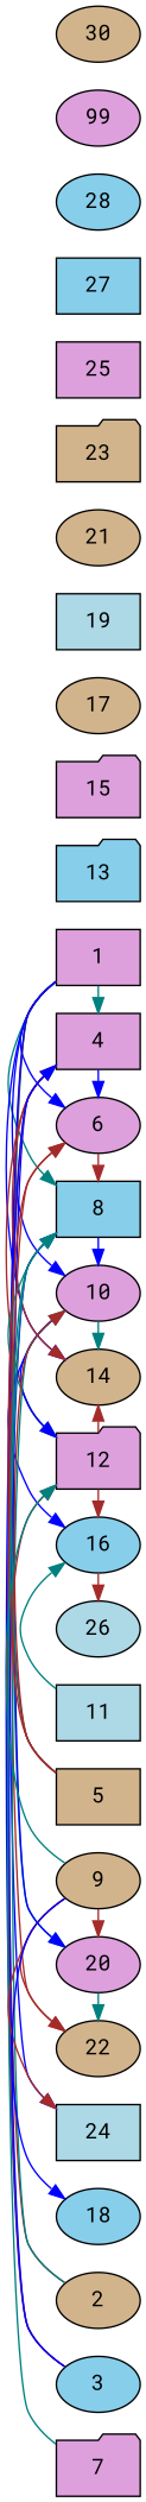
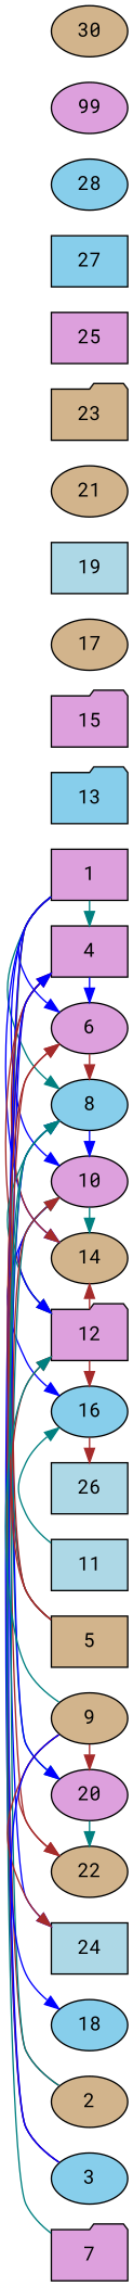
  digraph {
    fontname="Roboto Mono"
    rankdir=LR
    node [fillcolor=plum fontname="Roboto Mono" shape=ellipse style=filled]
    edge [color=brown constraint=false fontname="Roboto Mono"]
    n1 [label=1 shape=box]
    n2 [label=4 shape=box]
    n3 [label=6]
-   n4 [fillcolor=skyblue label=8 shape=box]
+   n4 [fillcolor=skyblue label=8]
    n5 [label=10]
    n6 [fillcolor=tan label=14]
    n7 [label=20]
    n8 [fillcolor=tan label=22]
    n9 [fillcolor=lightblue label=24 shape=box]
    n10 [label=12 shape=folder]
    n11 [fillcolor=skyblue label=16]
    n12 [fillcolor=tan label=2]
    n13 [fillcolor=skyblue label=3]
    n14 [fillcolor=tan label=5 shape=box]
    n15 [label=7 shape=folder]
    n16 [fillcolor=tan label=9]
    n17 [fillcolor=skyblue label=18]
-   n18 [fillcolor=lightblue label=26]
+   n18 [fillcolor=lightblue label=26 shape=box]
    n19 [fillcolor=lightblue label=11 shape=box]
    n20 [fillcolor=skyblue label=13 shape=folder]
    n21 [label=15 shape=folder]
    n22 [fillcolor=tan label=17]
    n23 [fillcolor=lightblue label=19 shape=box]
    n24 [fillcolor=tan label=21]
    n25 [fillcolor=tan label=23 shape=folder]
    n26 [label=25 shape=box]
    n27 [fillcolor=skyblue label=27 shape=box]
    n28 [fillcolor=skyblue label=28]
    n29 [label=99]
    n30 [fillcolor=tan label=30]
    n1 -> n2 [color=teal]
    n1 -> n3 [color=blue]
    n1 -> n4 [color=teal]
    n1 -> n5 [color=blue]
    n1 -> n6 [color=blue]
    n1 -> n7 [color=teal]
    n1 -> n8
    n1 -> n9 [color=blue]
    n2 -> n3 [color=blue]
    n2 -> n6
    n2 -> n7 [color=blue]
    n2 -> n10
    n3 -> n4
    n4 -> n5 [color=blue]
    n4 -> n10 [color=teal]
    n5 -> n6 [color=teal]
    n5 -> n10 [color=blue]
    n5 -> n11 [color=blue]
    n7 -> n8 [color=teal]
    n10 -> n6
    n10 -> n11
    n11 -> n18
    n12 -> n2
    n12 -> n5 [color=teal]
    n13 -> n2 [color=blue]
    n13 -> n3
    n13 -> n4 [color=blue]
    n14 -> n3
    n14 -> n4 [color=teal]
    n14 -> n5
    n14 -> n10
    n15 -> n4 [color=teal]
    n16 -> n7
    n16 -> n8
    n16 -> n9
    n16 -> n10 [color=teal]
    n16 -> n17 [color=blue]
    n19 -> n11 [color=teal]
  }
